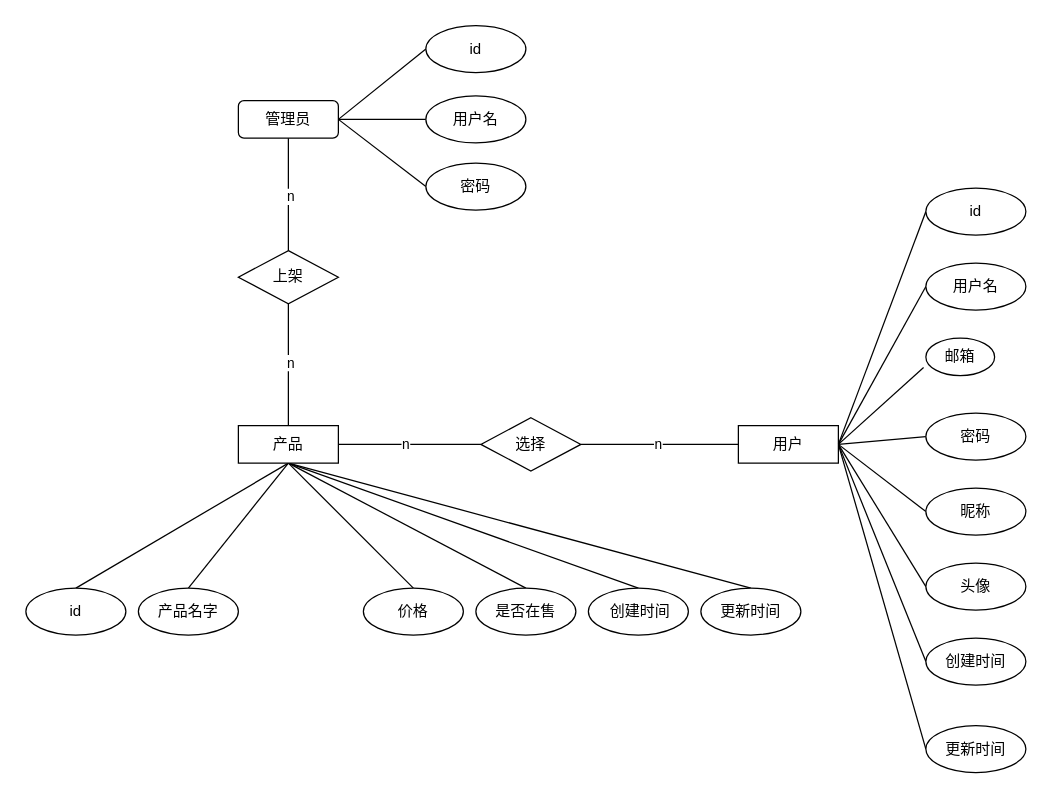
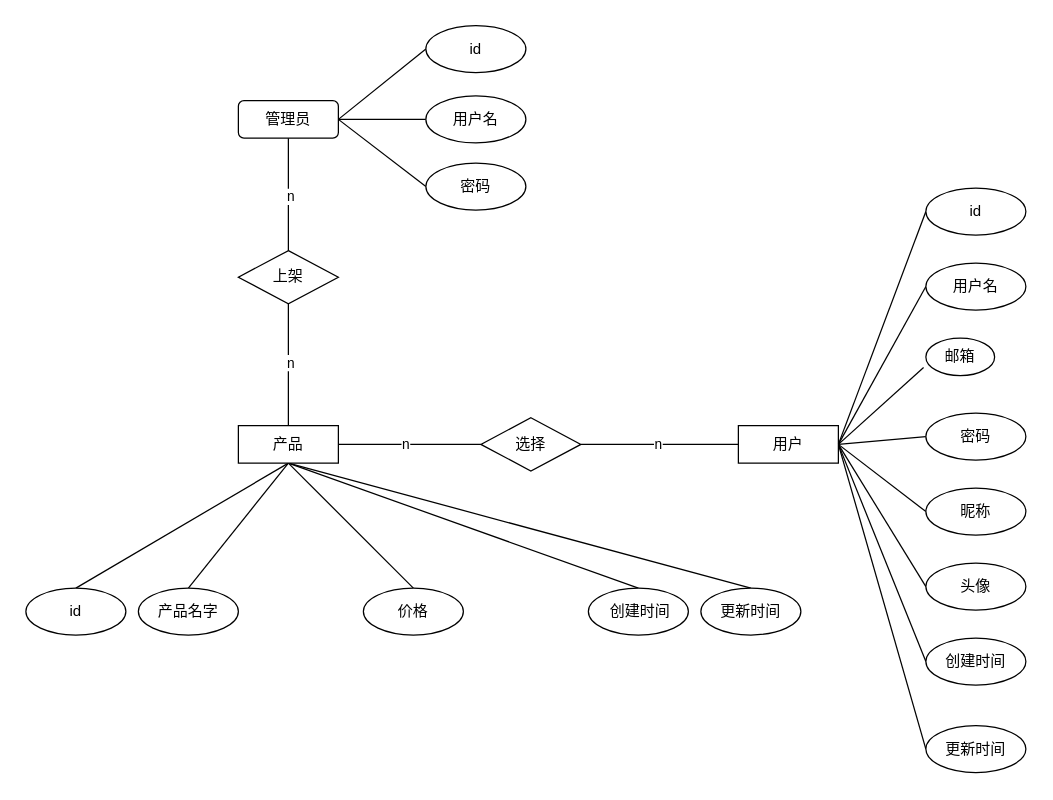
  <mxCell id="0" />
  <mxCell id="1" parent="0" />
  <mxCell id="2" style="rounded=0;orthogonalLoop=1;jettySize=auto;html=1;exitX=0.5;exitY=1;exitDx=0;exitDy=0;entryX=0.5;entryY=0;entryDx=0;entryDy=0;endArrow=none;endFill=0;" edge="1" parent="1" source="8" target="43"><mxGeometry relative="1" as="geometry" /></mxCell>
  <mxCell id="3" style="rounded=0;orthogonalLoop=1;jettySize=auto;html=1;exitX=0.5;exitY=1;exitDx=0;exitDy=0;entryX=0.5;entryY=0;entryDx=0;entryDy=0;endArrow=none;endFill=0;" edge="1" parent="1" source="8" target="44"><mxGeometry relative="1" as="geometry" /></mxCell>
  <mxCell id="4" style="rounded=0;orthogonalLoop=1;jettySize=auto;html=1;exitX=0.5;exitY=1;exitDx=0;exitDy=0;entryX=0.5;entryY=0;entryDx=0;entryDy=0;endArrow=none;endFill=0;" edge="1" parent="1" source="8" target="45"><mxGeometry relative="1" as="geometry" /></mxCell>
- <mxCell id="5" style="rounded=0;orthogonalLoop=1;jettySize=auto;html=1;exitX=0.5;exitY=1;exitDx=0;exitDy=0;entryX=0.5;entryY=0;entryDx=0;entryDy=0;endArrow=none;endFill=0;" edge="1" parent="1" source="8" target="46"><mxGeometry relative="1" as="geometry" /></mxCell>
  <mxCell id="6" style="rounded=0;orthogonalLoop=1;jettySize=auto;html=1;exitX=0.5;exitY=1;exitDx=0;exitDy=0;entryX=0.5;entryY=0;entryDx=0;entryDy=0;endArrow=none;endFill=0;" edge="1" parent="1" source="8" target="47"><mxGeometry relative="1" as="geometry" /></mxCell>
  <mxCell id="7" style="rounded=0;orthogonalLoop=1;jettySize=auto;html=1;exitX=0.5;exitY=1;exitDx=0;exitDy=0;entryX=0.5;entryY=0;entryDx=0;entryDy=0;endArrow=none;endFill=0;" edge="1" parent="1" source="8" target="48"><mxGeometry relative="1" as="geometry" /></mxCell>
  <mxCell id="8" value="产品" style="rounded=0;whiteSpace=wrap;html=1;" vertex="1" parent="1"><mxGeometry x="190" y="340" width="80" height="30" as="geometry" /></mxCell>
  <mxCell id="9" value="选择" style="rhombus;whiteSpace=wrap;html=1;" vertex="1" parent="1"><mxGeometry x="384" y="333.75" width="80" height="42.5" as="geometry" /></mxCell>
  <mxCell id="10" value="" style="endArrow=none;html=1;rounded=0;exitX=1;exitY=0.5;exitDx=0;exitDy=0;entryX=0;entryY=0.5;entryDx=0;entryDy=0;" edge="1" parent="1" source="8" target="9"><mxGeometry width="50" height="50" relative="1" as="geometry"><mxPoint x="400" y="360" as="sourcePoint" /><mxPoint x="450" y="310" as="targetPoint" /></mxGeometry></mxCell>
  <mxCell id="11" value="n" style="edgeLabel;html=1;align=center;verticalAlign=middle;resizable=0;points=[];" vertex="1" connectable="0" parent="10"><mxGeometry x="-0.07" y="1" relative="1" as="geometry"><mxPoint as="offset" /></mxGeometry></mxCell>
  <mxCell id="12" style="rounded=0;orthogonalLoop=1;jettySize=auto;html=1;entryX=0;entryY=0.5;entryDx=0;entryDy=0;endArrow=none;endFill=0;exitX=1;exitY=0.5;exitDx=0;exitDy=0;" edge="1" parent="1" source="18" target="30"><mxGeometry relative="1" as="geometry"><mxPoint x="720" y="230" as="sourcePoint" /></mxGeometry></mxCell>
  <mxCell id="13" style="rounded=0;orthogonalLoop=1;jettySize=auto;html=1;exitX=1;exitY=0.5;exitDx=0;exitDy=0;entryX=0;entryY=0.5;entryDx=0;entryDy=0;endArrow=none;endFill=0;" edge="1" parent="1" source="18" target="34"><mxGeometry relative="1" as="geometry" /></mxCell>
  <mxCell id="14" style="rounded=0;orthogonalLoop=1;jettySize=auto;html=1;exitX=1;exitY=0.5;exitDx=0;exitDy=0;entryX=0;entryY=0.5;entryDx=0;entryDy=0;endArrow=none;endFill=0;" edge="1" parent="1" source="18" target="35"><mxGeometry relative="1" as="geometry" /></mxCell>
  <mxCell id="15" style="rounded=0;orthogonalLoop=1;jettySize=auto;html=1;exitX=1;exitY=0.5;exitDx=0;exitDy=0;entryX=0;entryY=0.5;entryDx=0;entryDy=0;endArrow=none;endFill=0;" edge="1" parent="1" source="18" target="36"><mxGeometry relative="1" as="geometry" /></mxCell>
  <mxCell id="16" style="rounded=0;orthogonalLoop=1;jettySize=auto;html=1;exitX=1;exitY=0.5;exitDx=0;exitDy=0;entryX=0;entryY=0.5;entryDx=0;entryDy=0;endArrow=none;endFill=0;" edge="1" parent="1" source="18" target="37"><mxGeometry relative="1" as="geometry" /></mxCell>
  <mxCell id="17" style="rounded=0;orthogonalLoop=1;jettySize=auto;html=1;exitX=1;exitY=0.5;exitDx=0;exitDy=0;entryX=0;entryY=0.5;entryDx=0;entryDy=0;endArrow=none;endFill=0;" edge="1" parent="1" source="18" target="38"><mxGeometry relative="1" as="geometry" /></mxCell>
  <mxCell id="18" value="用户" style="rounded=0;whiteSpace=wrap;html=1;" vertex="1" parent="1"><mxGeometry x="590" y="340" width="80" height="30" as="geometry" /></mxCell>
  <mxCell id="19" value="" style="endArrow=none;html=1;rounded=0;entryX=0;entryY=0.5;entryDx=0;entryDy=0;exitX=1;exitY=0.5;exitDx=0;exitDy=0;" edge="1" parent="1" source="9" target="18"><mxGeometry width="50" height="50" relative="1" as="geometry"><mxPoint x="400" y="360" as="sourcePoint" /><mxPoint x="450" y="310" as="targetPoint" /></mxGeometry></mxCell>
  <mxCell id="20" value="n" style="edgeLabel;html=1;align=center;verticalAlign=middle;resizable=0;points=[];" vertex="1" connectable="0" parent="19"><mxGeometry x="-0.037" y="1" relative="1" as="geometry"><mxPoint as="offset" /></mxGeometry></mxCell>
  <mxCell id="21" style="rounded=0;orthogonalLoop=1;jettySize=auto;html=1;exitX=1;exitY=0.5;exitDx=0;exitDy=0;entryX=0;entryY=0.5;entryDx=0;entryDy=0;endArrow=none;endFill=0;" edge="1" parent="1" source="24" target="40"><mxGeometry relative="1" as="geometry" /></mxCell>
  <mxCell id="22" style="rounded=0;orthogonalLoop=1;jettySize=auto;html=1;exitX=1;exitY=0.5;exitDx=0;exitDy=0;entryX=0;entryY=0.5;entryDx=0;entryDy=0;endArrow=none;endFill=0;" edge="1" parent="1" source="24" target="41"><mxGeometry relative="1" as="geometry" /></mxCell>
  <mxCell id="23" style="rounded=0;orthogonalLoop=1;jettySize=auto;html=1;exitX=1;exitY=0.5;exitDx=0;exitDy=0;entryX=0;entryY=0.5;entryDx=0;entryDy=0;endArrow=none;endFill=0;" edge="1" parent="1" source="24" target="42"><mxGeometry relative="1" as="geometry" /></mxCell>
  <mxCell id="24" value="管理员" style="whiteSpace=wrap;html=1;rounded=1;" vertex="1" parent="1"><mxGeometry x="190" y="80" width="80" height="30" as="geometry" /></mxCell>
  <mxCell id="25" value="上架" style="rhombus;whiteSpace=wrap;html=1;" vertex="1" parent="1"><mxGeometry x="190" y="200" width="80" height="42.5" as="geometry" /></mxCell>
  <mxCell id="26" value="" style="endArrow=none;html=1;rounded=0;entryX=0.5;entryY=1;entryDx=0;entryDy=0;exitX=0.5;exitY=0;exitDx=0;exitDy=0;" edge="1" parent="1" source="25" target="24"><mxGeometry width="50" height="50" relative="1" as="geometry"><mxPoint x="400" y="360" as="sourcePoint" /><mxPoint x="450" y="310" as="targetPoint" /></mxGeometry></mxCell>
  <mxCell id="27" value="n" style="edgeLabel;html=1;align=center;verticalAlign=middle;resizable=0;points=[];" vertex="1" connectable="0" parent="26"><mxGeometry x="-0.022" y="-1" relative="1" as="geometry"><mxPoint as="offset" /></mxGeometry></mxCell>
  <mxCell id="28" value="" style="endArrow=none;html=1;rounded=0;entryX=0.5;entryY=1;entryDx=0;entryDy=0;" edge="1" parent="1" source="8" target="25"><mxGeometry width="50" height="50" relative="1" as="geometry"><mxPoint x="400" y="360" as="sourcePoint" /><mxPoint x="260" y="270" as="targetPoint" /></mxGeometry></mxCell>
  <mxCell id="29" value="n" style="edgeLabel;html=1;align=center;verticalAlign=middle;resizable=0;points=[];" vertex="1" connectable="0" parent="28"><mxGeometry x="0.046" y="-1" relative="1" as="geometry"><mxPoint as="offset" /></mxGeometry></mxCell>
  <mxCell id="30" value="id" style="ellipse;whiteSpace=wrap;html=1;" vertex="1" parent="1"><mxGeometry x="740" y="150" width="80" height="37.5" as="geometry" /></mxCell>
  <mxCell id="31" style="rounded=0;orthogonalLoop=1;jettySize=auto;html=1;exitX=0;exitY=0.5;exitDx=0;exitDy=0;endArrow=none;endFill=0;entryX=1;entryY=0.5;entryDx=0;entryDy=0;" edge="1" parent="1" source="32" target="18"><mxGeometry relative="1" as="geometry"><mxPoint x="670" y="350" as="targetPoint" /></mxGeometry></mxCell>
  <mxCell id="32" value="用户名" style="ellipse;whiteSpace=wrap;html=1;" vertex="1" parent="1"><mxGeometry x="740" y="210" width="80" height="37.5" as="geometry" /></mxCell>
  <mxCell id="33" value="邮箱" style="ellipse;whiteSpace=wrap;html=1;" vertex="1" parent="1"><mxGeometry x="740" y="270" width="55" height="30" as="geometry" /></mxCell>
  <mxCell id="34" value="密码" style="ellipse;whiteSpace=wrap;html=1;" vertex="1" parent="1"><mxGeometry x="740" y="330" width="80" height="37.5" as="geometry" /></mxCell>
  <mxCell id="35" value="昵称" style="ellipse;whiteSpace=wrap;html=1;" vertex="1" parent="1"><mxGeometry x="740" y="390" width="80" height="37.5" as="geometry" /></mxCell>
  <mxCell id="36" value="头像" style="ellipse;whiteSpace=wrap;html=1;" vertex="1" parent="1"><mxGeometry x="740" y="450" width="80" height="37.5" as="geometry" /></mxCell>
  <mxCell id="37" value="创建时间" style="ellipse;whiteSpace=wrap;html=1;" vertex="1" parent="1"><mxGeometry x="740" y="510" width="80" height="37.5" as="geometry" /></mxCell>
  <mxCell id="38" value="更新时间" style="ellipse;whiteSpace=wrap;html=1;" vertex="1" parent="1"><mxGeometry x="740" y="580" width="80" height="37.5" as="geometry" /></mxCell>
  <mxCell id="39" style="rounded=0;orthogonalLoop=1;jettySize=auto;html=1;exitX=1;exitY=0.5;exitDx=0;exitDy=0;entryX=-0.033;entryY=0.782;entryDx=0;entryDy=0;entryPerimeter=0;endArrow=none;endFill=0;" edge="1" parent="1" source="18" target="33"><mxGeometry relative="1" as="geometry" /></mxCell>
  <mxCell id="40" value="id" style="ellipse;whiteSpace=wrap;html=1;" vertex="1" parent="1"><mxGeometry x="340" y="20" width="80" height="37.5" as="geometry" /></mxCell>
  <mxCell id="41" value="用户名" style="ellipse;whiteSpace=wrap;html=1;" vertex="1" parent="1"><mxGeometry x="340" y="76.25" width="80" height="37.5" as="geometry" /></mxCell>
  <mxCell id="42" value="密码" style="ellipse;whiteSpace=wrap;html=1;" vertex="1" parent="1"><mxGeometry x="340" y="130" width="80" height="37.5" as="geometry" /></mxCell>
  <mxCell id="43" value="id" style="ellipse;whiteSpace=wrap;html=1;" vertex="1" parent="1"><mxGeometry x="20" y="470" width="80" height="37.5" as="geometry" /></mxCell>
  <mxCell id="44" value="产品名字" style="ellipse;whiteSpace=wrap;html=1;" vertex="1" parent="1"><mxGeometry x="110" y="470" width="80" height="37.5" as="geometry" /></mxCell>
  <mxCell id="45" value="价格" style="ellipse;whiteSpace=wrap;html=1;" vertex="1" parent="1"><mxGeometry x="290" y="470" width="80" height="37.5" as="geometry" /></mxCell>
- <mxCell id="46" value="是否在售" style="ellipse;whiteSpace=wrap;html=1;" vertex="1" parent="1"><mxGeometry x="380" y="470" width="80" height="37.5" as="geometry" /></mxCell>
  <mxCell id="47" value="&amp;nbsp;创建时间" style="ellipse;whiteSpace=wrap;html=1;" vertex="1" parent="1"><mxGeometry x="470" y="470" width="80" height="37.5" as="geometry" /></mxCell>
  <mxCell id="48" value="更新时间" style="ellipse;whiteSpace=wrap;html=1;" vertex="1" parent="1"><mxGeometry x="560" y="470" width="80" height="37.5" as="geometry" /></mxCell>
